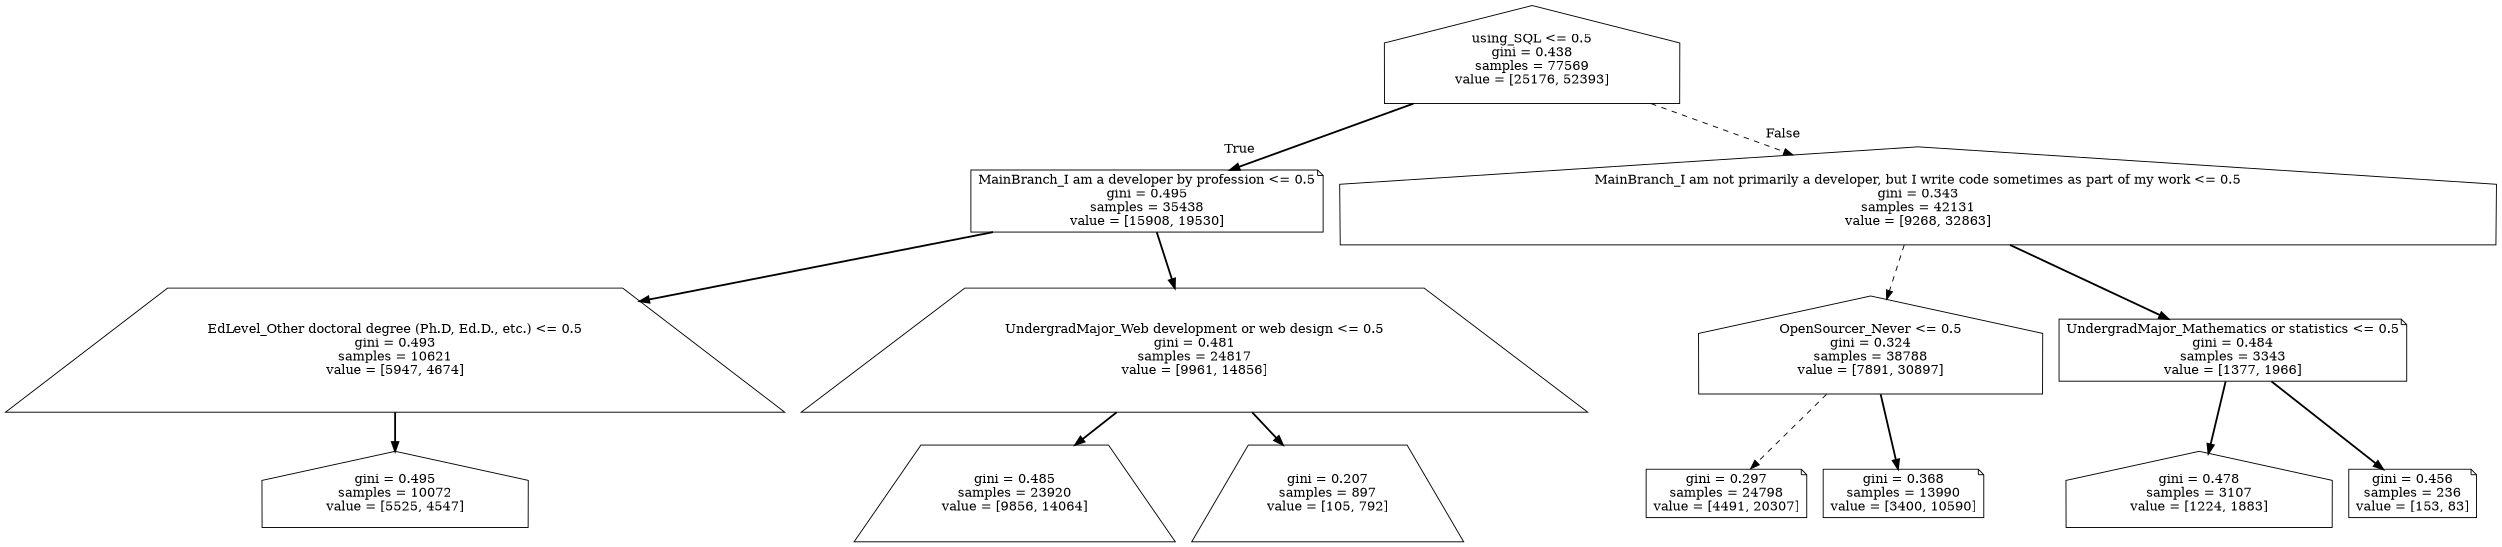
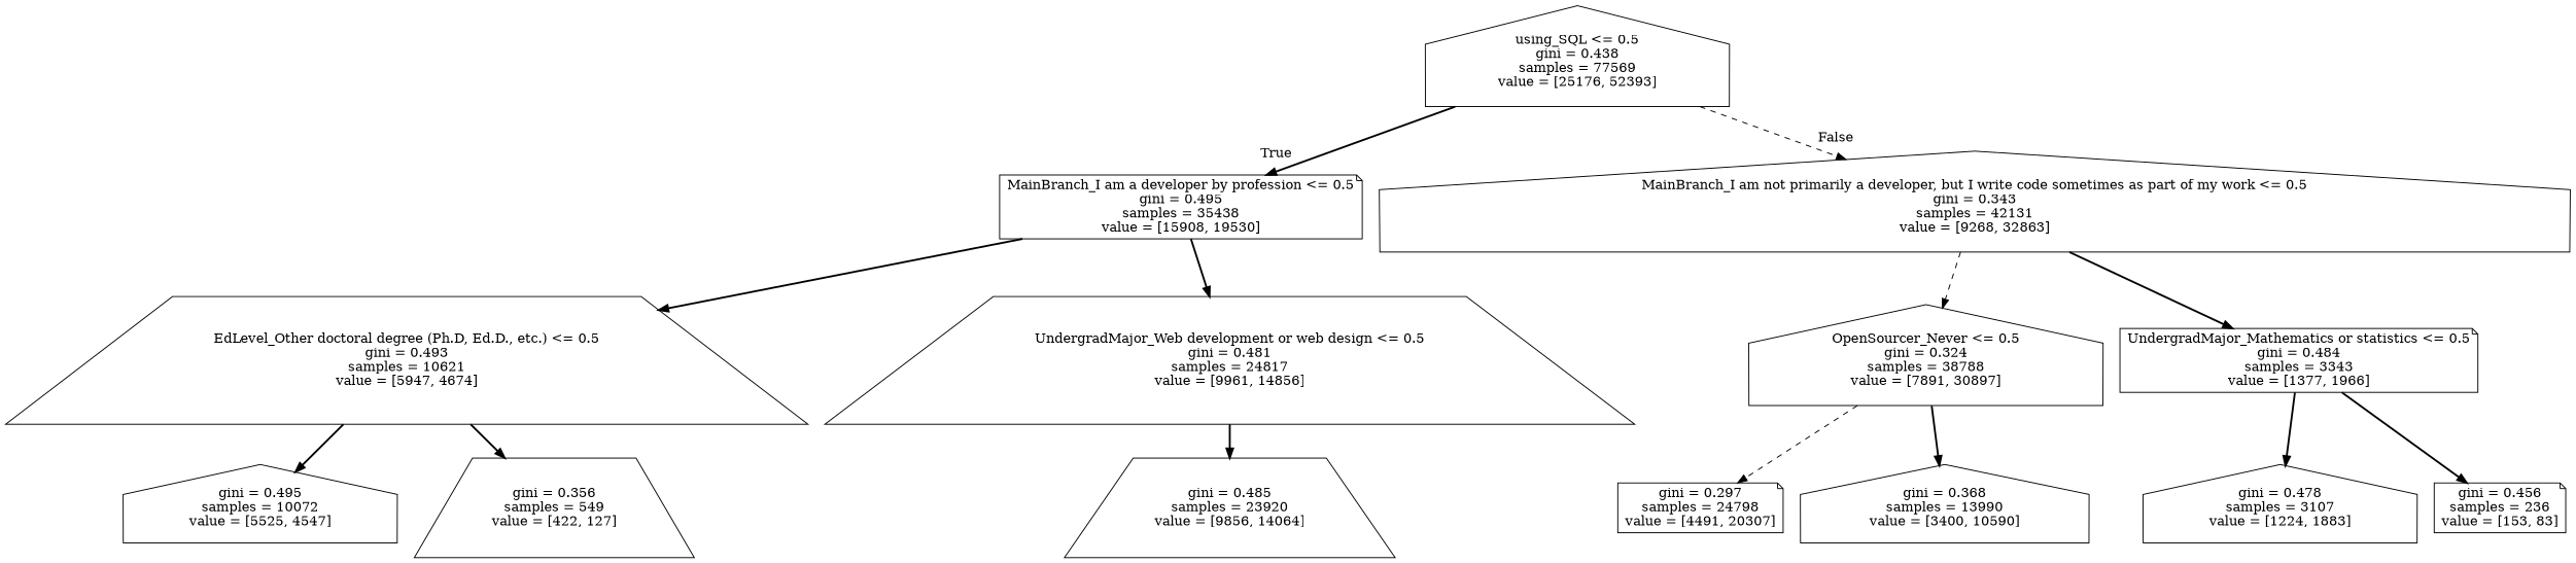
  digraph {
    node [shape=house]
    edge [style=bold]
    n1 [label="using_SQL <= 0.5\ngini = 0.438\nsamples = 77569\nvalue = [25176, 52393]"]
    n2 [label="MainBranch_I am a developer by profession <= 0.5\ngini = 0.495\nsamples = 35438\nvalue = [15908, 19530]" shape=note]
    n3 [label="MainBranch_I am not primarily a developer, but I write code sometimes as part of my work <= 0.5\ngini = 0.343\nsamples = 42131\nvalue = [9268, 32863]"]
    n4 [label="EdLevel_Other doctoral degree (Ph.D, Ed.D., etc.) <= 0.5\ngini = 0.493\nsamples = 10621\nvalue = [5947, 4674]" shape=trapezium]
    n5 [label="UndergradMajor_Web development or web design <= 0.5\ngini = 0.481\nsamples = 24817\nvalue = [9961, 14856]" shape=trapezium]
    n6 [label="OpenSourcer_Never <= 0.5\ngini = 0.324\nsamples = 38788\nvalue = [7891, 30897]"]
    n7 [label="UndergradMajor_Mathematics or statistics <= 0.5\ngini = 0.484\nsamples = 3343\nvalue = [1377, 1966]" shape=note]
    n8 [label="gini = 0.495\nsamples = 10072\nvalue = [5525, 4547]"]
+   n9 [label="gini = 0.356\nsamples = 549\nvalue = [422, 127]" shape=trapezium]
    n10 [label="gini = 0.485\nsamples = 23920\nvalue = [9856, 14064]" shape=trapezium]
-   n11 [label="gini = 0.207\nsamples = 897\nvalue = [105, 792]" shape=trapezium]
    n12 [label="gini = 0.297\nsamples = 24798\nvalue = [4491, 20307]" shape=note]
-   n13 [label="gini = 0.368\nsamples = 13990\nvalue = [3400, 10590]" shape=note]
+   n13 [label="gini = 0.368\nsamples = 13990\nvalue = [3400, 10590]"]
    n14 [label="gini = 0.478\nsamples = 3107\nvalue = [1224, 1883]"]
    n15 [label="gini = 0.456\nsamples = 236\nvalue = [153, 83]" shape=note]
    n1 -> n2 [headlabel=True labelangle=45 labeldistance=2.5]
    n1 -> n3 [headlabel=False labelangle=-45 labeldistance=2.5 style=dashed]
    n2 -> n4
    n2 -> n5
    n3 -> n6 [style=dashed]
    n3 -> n7
    n4 -> n8
+   n4 -> n9
    n5 -> n10
-   n5 -> n11
    n6 -> n12 [style=dashed]
    n6 -> n13
    n7 -> n14
    n7 -> n15
  }
